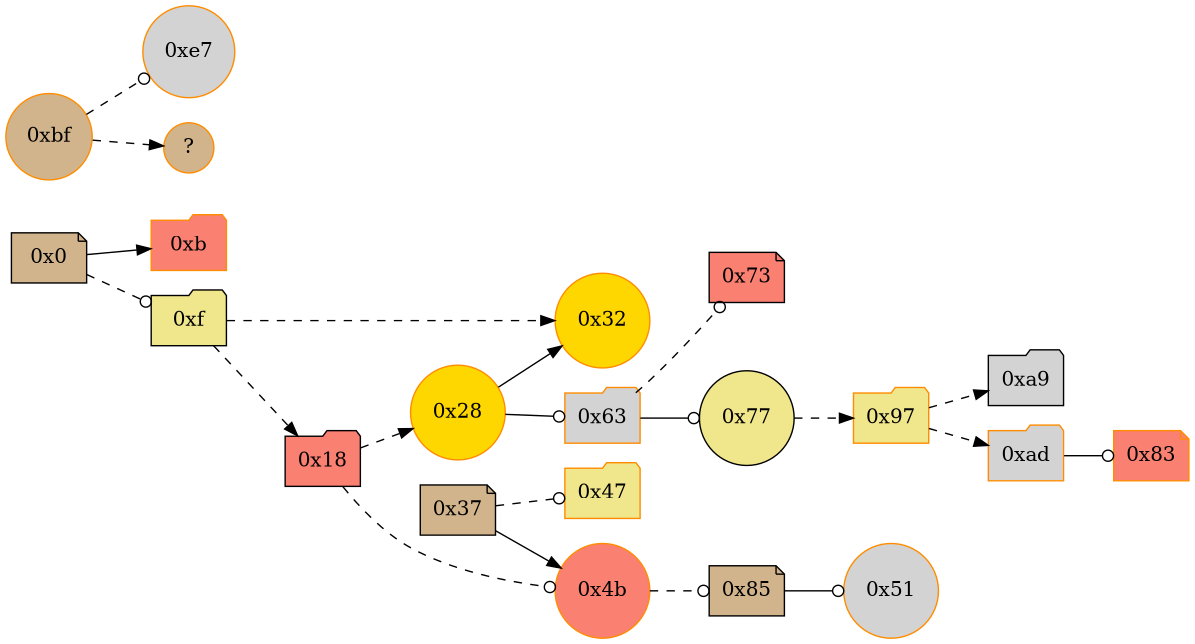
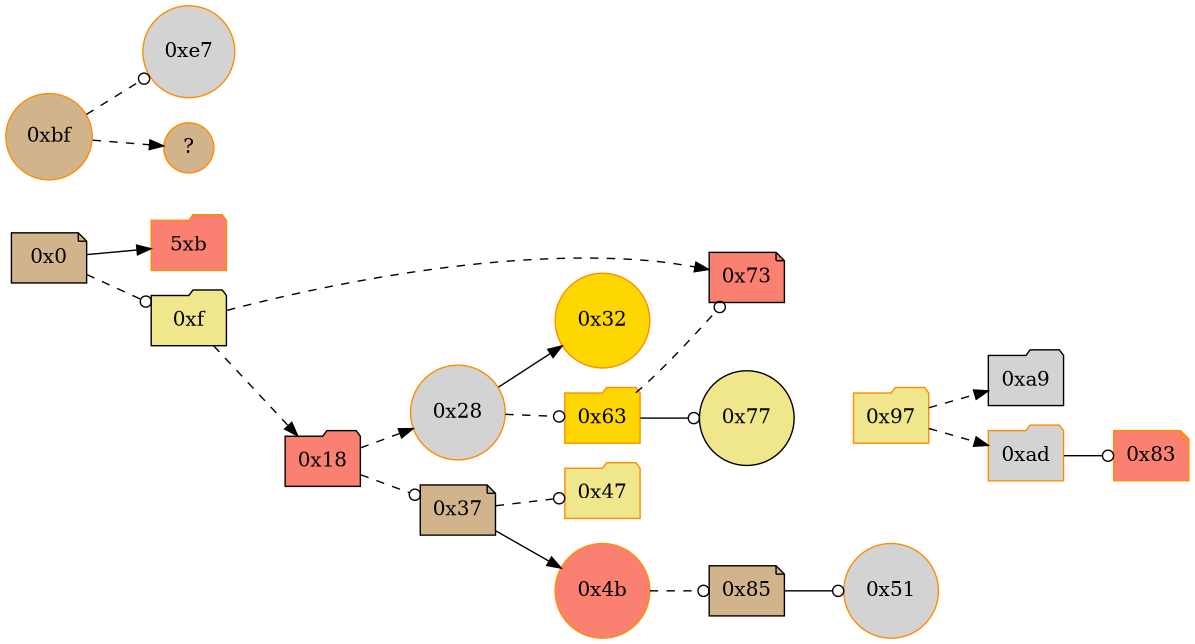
  strict digraph {
    rankdir=LR
    node [color=darkorange fillcolor=tan shape=circle style=filled]
    edge [arrowhead=odot style=dashed]
    "0x85" [color=black shape=note]
    "0x4b" [fillcolor=salmon]
    "0x51" [fillcolor=lightgrey]
    "0xe7" [fillcolor=lightgrey]
    "0xbf"
    "?"
    "0xa9" [color=black fillcolor=lightgrey shape=folder]
    "0x37" [color=black shape=note]
    "0x47" [fillcolor=khaki shape=folder]
-   "0x28" [fillcolor=gold]
+   "0x28" [fillcolor=lightgrey]
    "0x32" [fillcolor=gold]
-   "0x63" [fillcolor=lightgrey shape=folder]
+   "0x63" [fillcolor=gold shape=folder]
    "0x77" [color=black fillcolor=khaki]
    "0x73" [color=black fillcolor=salmon shape=note]
    "0x97" [fillcolor=khaki shape=folder]
    "0xad" [fillcolor=lightgrey shape=folder]
    "0x83" [fillcolor=salmon shape=note]
-   "0xb" [fillcolor=salmon shape=folder]
+   "0xb" [fillcolor=salmon shape=folder label="5xb"]
    "0x0" [color=black shape=note]
    "0xf" [color=black fillcolor=khaki shape=folder]
    "0x18" [color=black fillcolor=salmon shape=folder]
    "0x85" -> "0x51" [style=solid]
    "0x4b" -> "0x85"
    "0xbf" -> "0xe7"
    "0xbf" -> "?" [arrowhead=normal]
    "0x37" -> "0x4b" [arrowhead=normal style=solid]
    "0x37" -> "0x47"
    "0x28" -> "0x32" [arrowhead=normal style=solid]
-   "0x28" -> "0x63" [style=solid]
+   "0x28" -> "0x63"
    "0x63" -> "0x77" [style=solid]
    "0x63" -> "0x73"
-   "0x77" -> "0x97" [arrowhead=normal]
    "0x97" -> "0xa9" [arrowhead=normal]
    "0x97" -> "0xad" [arrowhead=normal]
    "0xad" -> "0x83" [style=solid]
    "0x0" -> "0xb" [arrowhead=normal style=solid]
    "0x0" -> "0xf"
-   "0xf" -> "0x32" [arrowhead=normal]
+   "0xf" -> "0x73" [arrowhead=normal]
    "0xf" -> "0x18" [arrowhead=normal]
-   "0x18" -> "0x4b"
+   "0x18" -> "0x37"
    "0x18" -> "0x28" [arrowhead=normal]
  }
